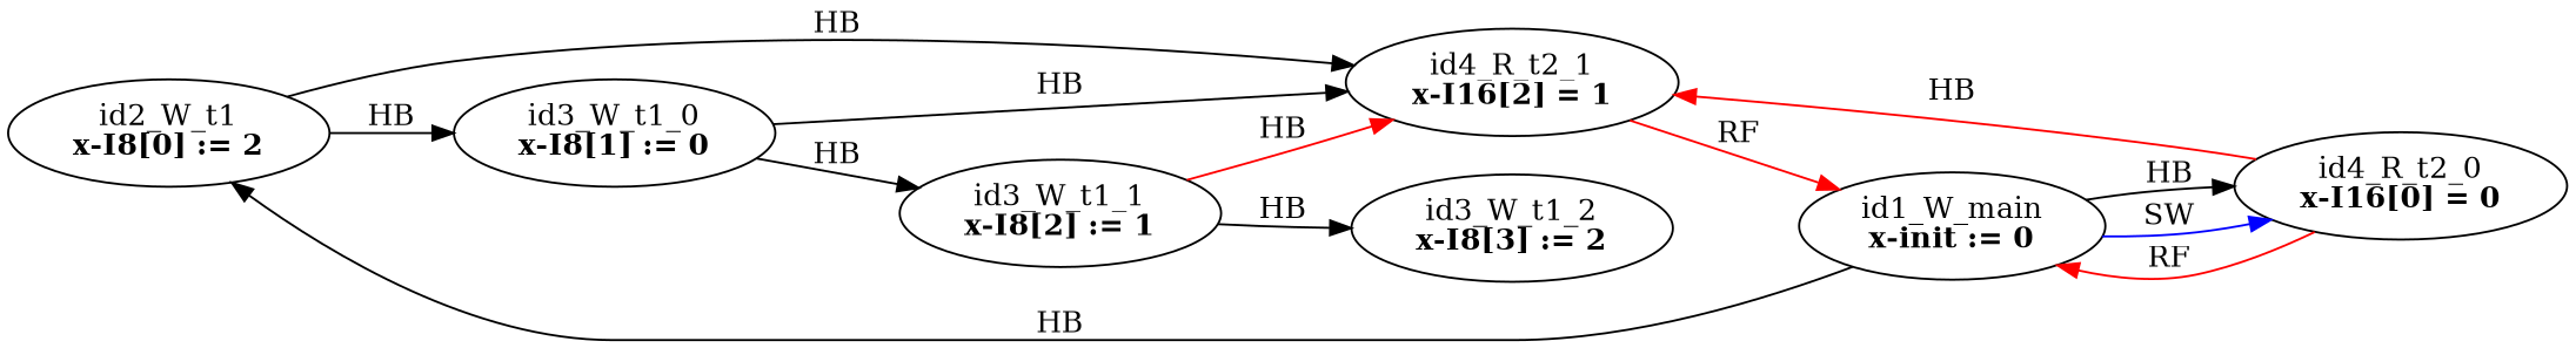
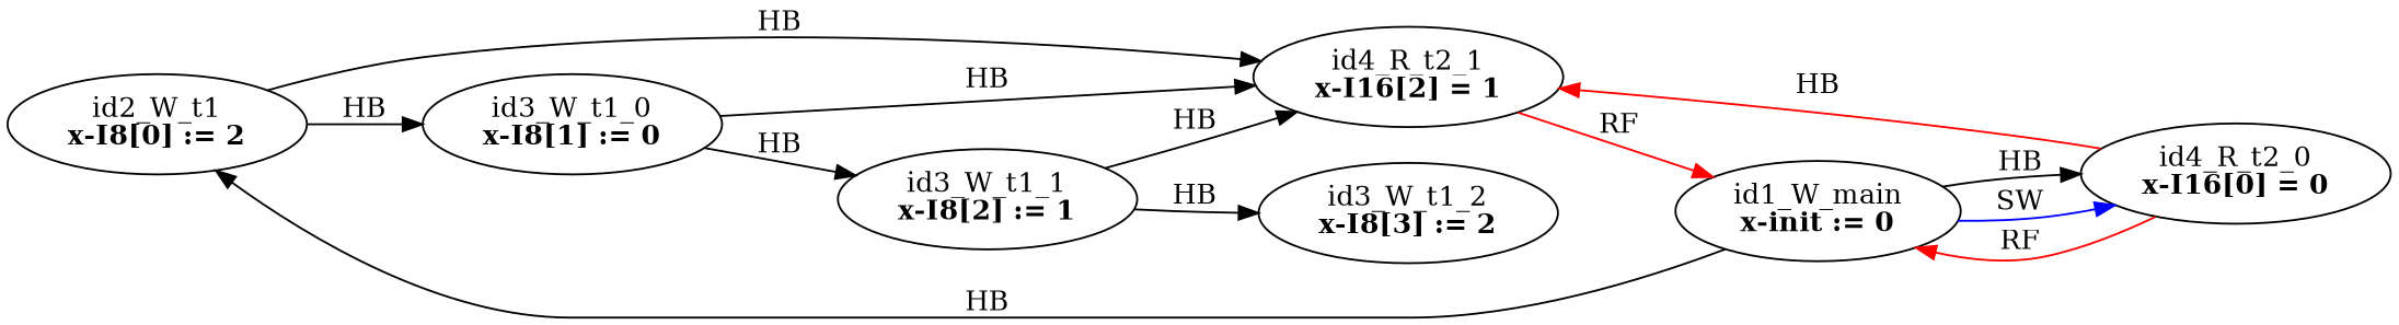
  digraph {
    rankdir=LR
    splines=true
    edge [color=black]
    n1 [label=<id2_W_t1<br/><B>x-I8[0] := 2</B>>]
    n2 [label=<id3_W_t1_0<br/><B>x-I8[1] := 0</B>>]
    n3 [label=<id4_R_t2_1<br/><B>x-I16[2] = 1</B>>]
    n4 [label=<id3_W_t1_1<br/><B>x-I8[2] := 1</B>>]
    n5 [label=<id1_W_main<br/><B>x-init := 0</B>>]
    n6 [label=<id3_W_t1_2<br/><B>x-I8[3] := 2</B>>]
    n7 [label=<id4_R_t2_0<br/><B>x-I16[0] = 0</B>>]
    n1 -> n2 [label=HB]
    n1 -> n3 [label=HB]
    n2 -> n3 [label=HB]
    n2 -> n4 [label=HB]
    n3 -> n5 [color=red label=RF]
-   n4 -> n3 [color=red label=HB]
+   n4 -> n3 [label=HB]
    n4 -> n6 [label=HB]
    n5 -> n1 [label=HB]
    n5 -> n7 [label=HB]
    n5 -> n7 [color=blue label=SW]
    n7 -> n3 [color=red label=HB]
    n7 -> n5 [color=red label=RF]
  }
